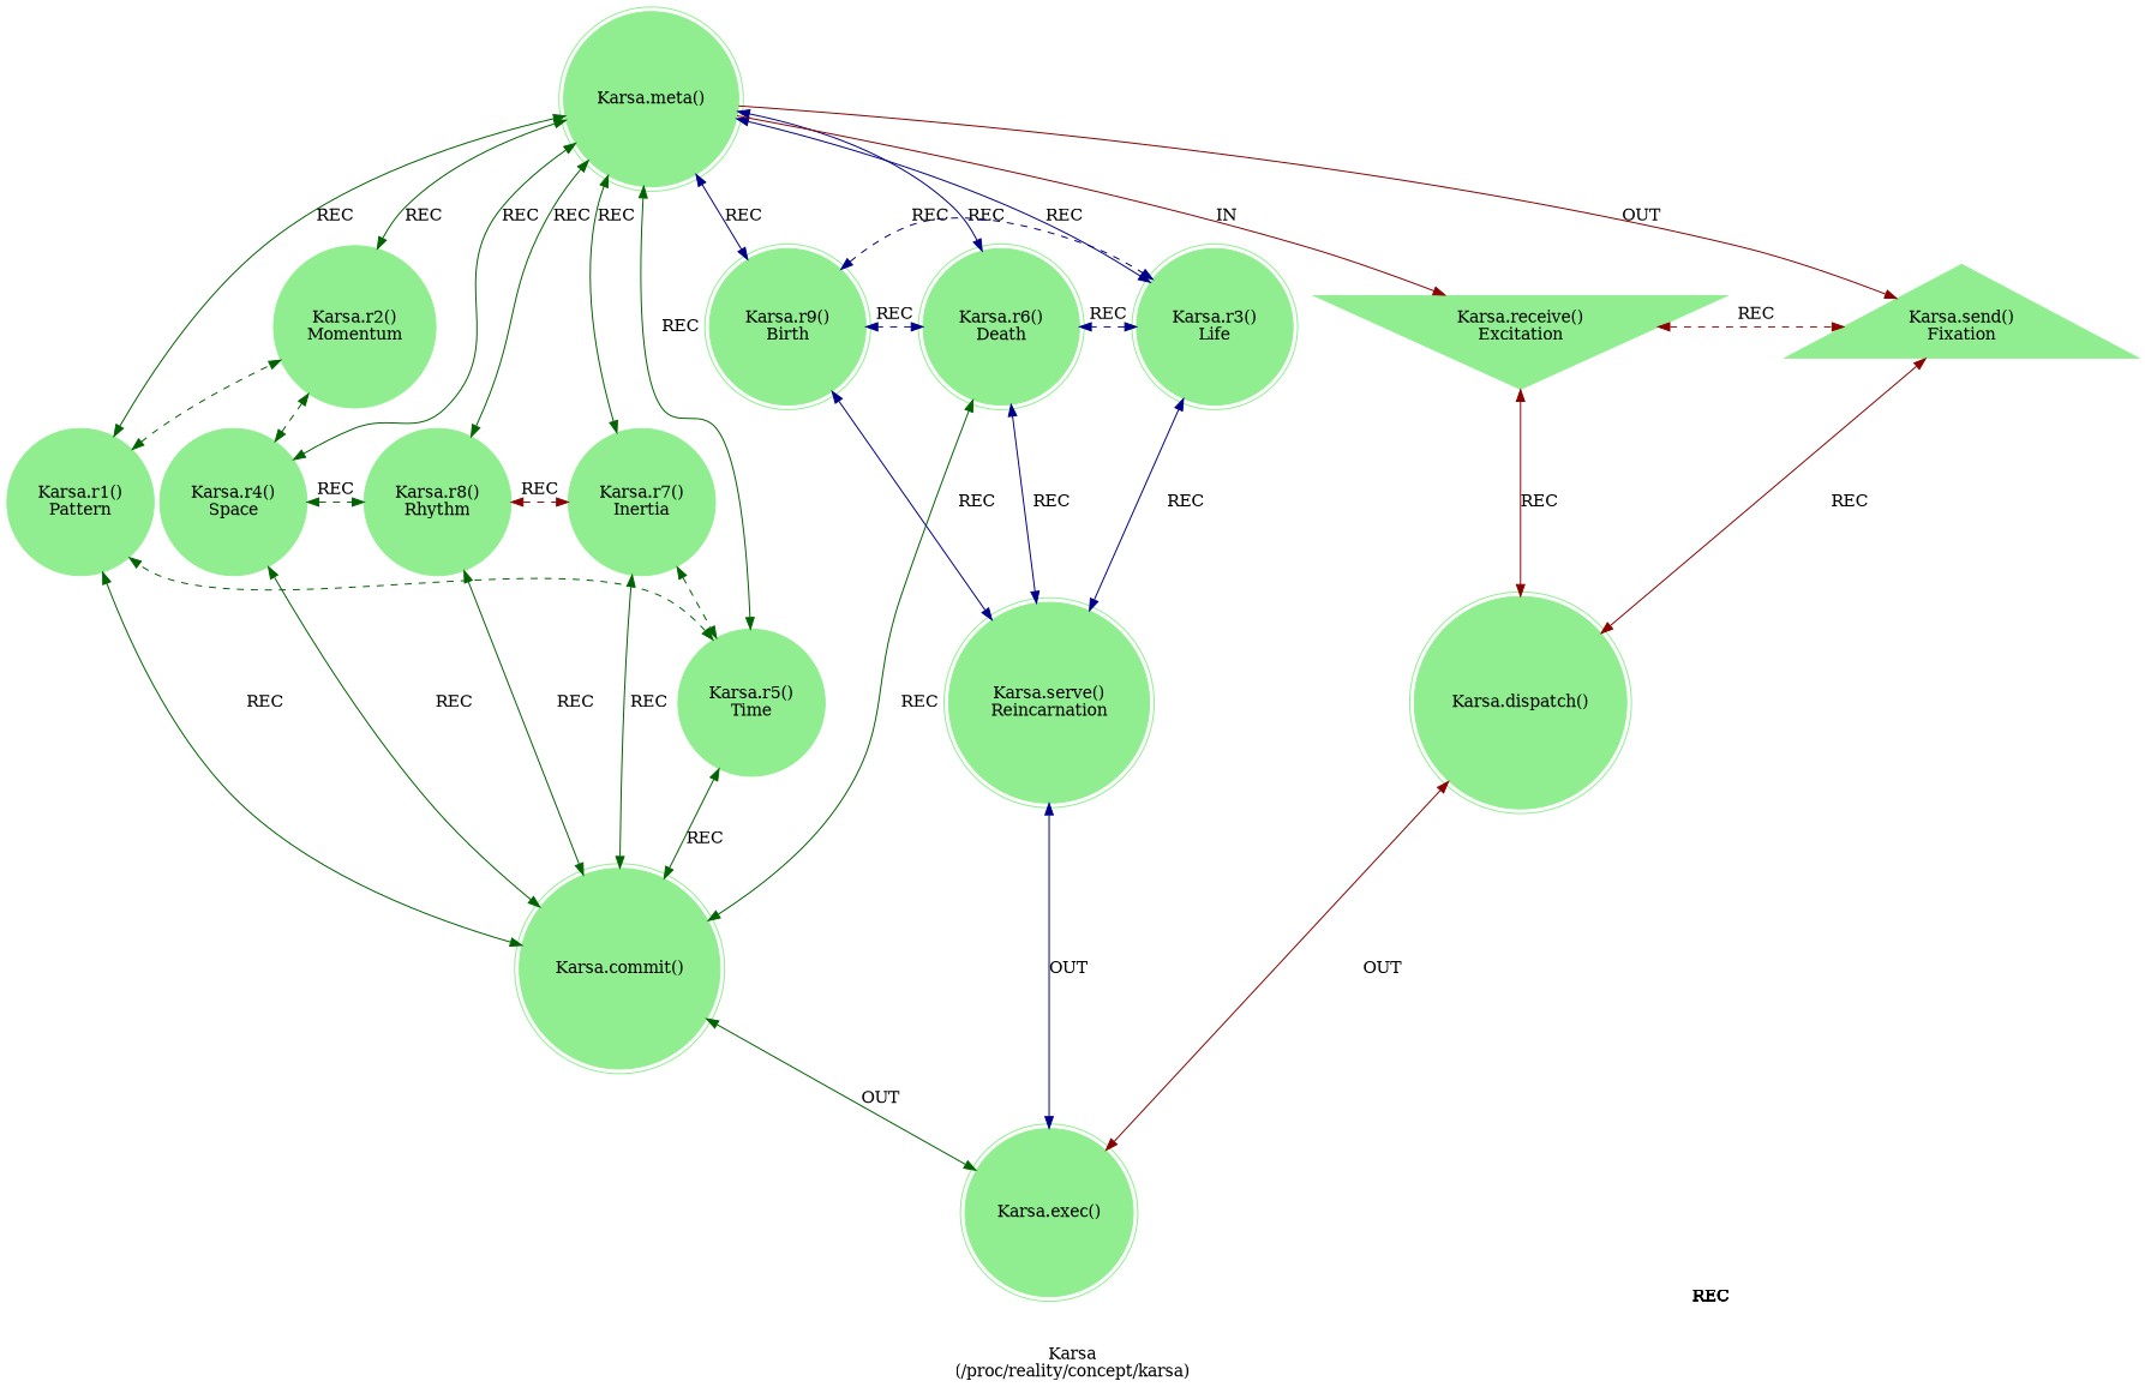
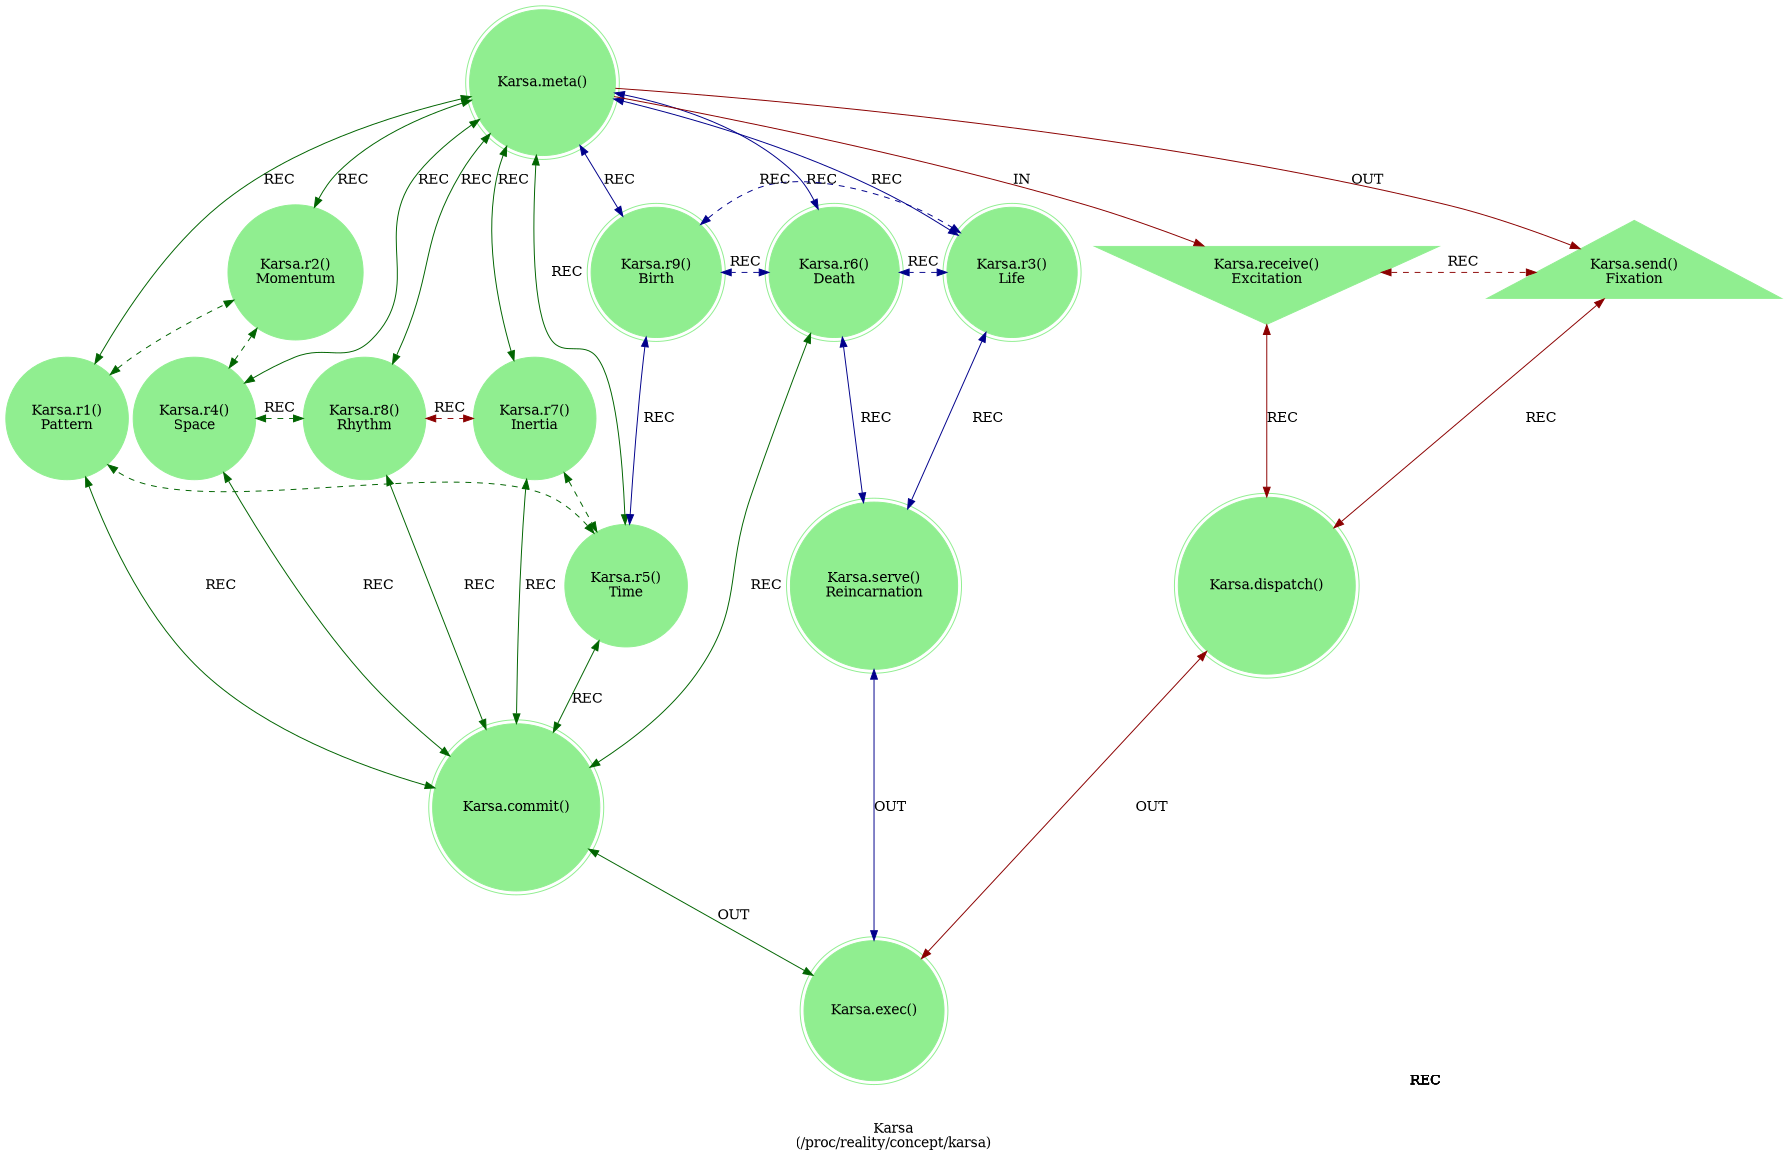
  strict digraph {
    color=lightgray
    label="Karsa\n(/proc/reality/concept/karsa)"
    style=filled
    node [color=lightgreen shape=doublecircle style=filled]
    edge [color=darkgreen dir=both]
    n1 [label="Karsa.meta()"]
    n2 [label="Karsa.r1()\nPattern" shape=circle]
    n3 [label="Karsa.r2()\nMomentum" shape=circle]
    n4 [label="Karsa.r4()\nSpace" shape=circle]
    n5 [label="Karsa.r8()\nRhythm" shape=circle]
    n6 [label="Karsa.r7()\nInertia" shape=circle]
    n7 [label="Karsa.r5()\nTime" shape=circle]
    n8 [label="Karsa.r3()\nLife"]
    n9 [label="Karsa.r6()\nDeath"]
    n10 [label="Karsa.r9()\nBirth"]
    n11 [label="Karsa.receive()\nExcitation" shape=invtriangle]
    n12 [label="Karsa.send()\nFixation" shape=triangle]
    n13 [label="Karsa.commit()"]
    n14 [label="Karsa.serve()\nReincarnation"]
    n15 [label="Karsa.dispatch()"]
    n16 [label="Karsa.exec()"]
    n1 -> n2 [label=REC]
    n1 -> n3 [label=REC]
    n1 -> n4 [label=REC]
    n1 -> n5 [label=REC]
    n1 -> n6 [label=REC]
    n1 -> n7 [label=REC]
    n1 -> n8 [color=darkblue label=REC]
    n1 -> n9 [color=darkblue label=REC]
    n1 -> n10 [color=darkblue label=REC]
    n1 -> n11 [color=darkred label=IN dir=""]
    n1 -> n12 [color=darkred label=OUT dir=""]
    n2 -> n3 [constraint=false label=REC style=dashed]
    n2 -> n13 [label=REC]
    n3 -> n4 [constraint=false label=REC style=dashed]
    n4 -> n5 [constraint=false label=REC style=dashed]
    n4 -> n13 [label=REC]
    n5 -> n6 [color=darkred constraint=false label=REC style=dashed]
    n5 -> n13 [label=REC]
    n6 -> n7 [constraint=false label=REC style=dashed]
    n6 -> n13 [label=REC]
    n7 -> n2 [constraint=false label=REC style=dashed]
    n7 -> n13 [label=REC]
    n8 -> n9 [color=darkblue constraint=false label=REC style=dashed]
    n8 -> n14 [color=darkblue label=REC]
    n9 -> n10 [color=darkblue constraint=false label=REC style=dashed]
    n9 -> n13 [label=REC]
    n9 -> n14 [color=darkblue label=REC]
    n10 -> n8 [color=darkblue constraint=false label=REC style=dashed]
-   n10 -> n14 [color=darkblue label=REC]
+   n10 -> n7 [color=darkblue label=REC]
    n11 -> n12 [color=darkred constraint=false label=REC style=dashed]
    n11 -> n15 [color=darkred label=REC]
    n12 -> n15 [color=darkred label=REC]
    n13 -> n16 [label=OUT]
    n14 -> n16 [color=darkblue label=OUT]
    n15 -> n16 [color=darkred label=OUT]
  }
